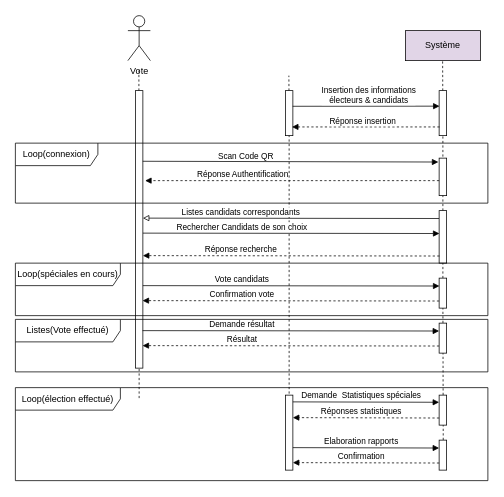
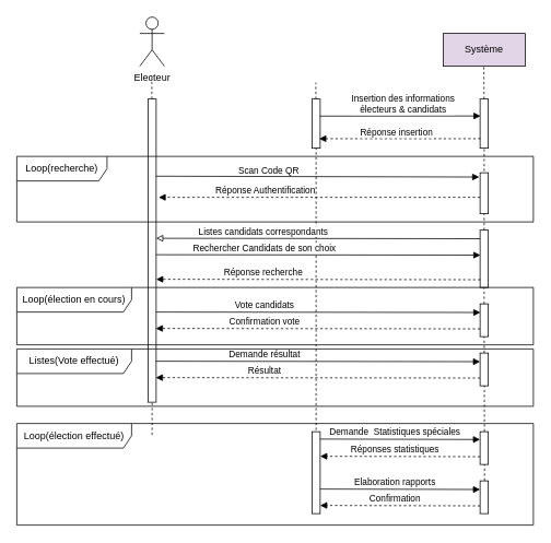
  <mxCell id="0" />
  <mxCell id="1" parent="0" />
  <mxCell id="2" value="Loop(élection effectué)" style="shape=umlFrame;whiteSpace=wrap;html=1;width=140;height=30;" vertex="1" parent="1"><mxGeometry x="20" y="516" width="630" height="124" as="geometry" /></mxCell>
  <mxCell id="3" value="" style="endArrow=none;dashed=1;html=1;" parent="1" edge="1" source="16"><mxGeometry width="50" height="50" relative="1" as="geometry"><mxPoint x="185" y="460" as="sourcePoint" /><mxPoint x="184.66" y="90" as="targetPoint" /></mxGeometry></mxCell>
  <mxCell id="4" value="Système" style="rounded=0;whiteSpace=wrap;html=1;fillColor=#e1d5e7;" parent="1" vertex="1"><mxGeometry x="540" y="40" width="100" height="40" as="geometry" /></mxCell>
- <mxCell id="5" value="Vote" style="shape=umlActor;verticalLabelPosition=bottom;verticalAlign=top;html=1;outlineConnect=0;" parent="1" vertex="1"><mxGeometry x="170" y="20" width="30" height="60" as="geometry" /></mxCell>
+ <mxCell id="5" value="Electeur" style="shape=umlActor;verticalLabelPosition=bottom;verticalAlign=top;html=1;outlineConnect=0;" parent="1" vertex="1"><mxGeometry x="170" y="20" width="30" height="60" as="geometry" /></mxCell>
  <mxCell id="6" value="" style="endArrow=none;dashed=1;html=1;" parent="1" edge="1" source="8"><mxGeometry width="50" height="50" relative="1" as="geometry"><mxPoint x="385" y="470" as="sourcePoint" /><mxPoint x="384.66" y="100" as="targetPoint" /></mxGeometry></mxCell>
  <mxCell id="7" value="" style="endArrow=none;dashed=1;html=1;" parent="1" edge="1" source="12"><mxGeometry width="50" height="50" relative="1" as="geometry"><mxPoint x="590" y="450" as="sourcePoint" /><mxPoint x="589.66" y="80" as="targetPoint" /></mxGeometry></mxCell>
  <mxCell id="8" value="" style="rounded=0;whiteSpace=wrap;html=1;direction=south;" vertex="1" parent="1"><mxGeometry x="380" y="120" width="10" height="60" as="geometry" /></mxCell>
  <mxCell id="9" value="" style="endArrow=none;dashed=1;html=1;" edge="1" parent="1" target="8"><mxGeometry width="50" height="50" relative="1" as="geometry"><mxPoint x="385" y="530" as="sourcePoint" /><mxPoint x="384.66" y="100" as="targetPoint" /></mxGeometry></mxCell>
  <mxCell id="10" value="" style="endArrow=block;html=1;exitX=0.348;exitY=0.129;exitDx=0;exitDy=0;exitPerimeter=0;entryX=0.345;entryY=1.043;entryDx=0;entryDy=0;entryPerimeter=0;endFill=1;" edge="1" parent="1"><mxGeometry width="50" height="50" relative="1" as="geometry"><mxPoint x="389.71" y="140.88" as="sourcePoint" /><mxPoint x="585.57" y="140.7" as="targetPoint" /></mxGeometry></mxCell>
  <mxCell id="11" value="Insertion des informations&lt;br&gt;électeurs &amp;amp; candidats" style="edgeLabel;html=1;align=center;verticalAlign=middle;resizable=0;points=[];" vertex="1" connectable="0" parent="10"><mxGeometry x="-0.339" y="1" relative="1" as="geometry"><mxPoint x="35.53" y="-14.82" as="offset" /></mxGeometry></mxCell>
  <mxCell id="12" value="" style="rounded=0;whiteSpace=wrap;html=1;direction=south;" vertex="1" parent="1"><mxGeometry x="585" y="120" width="10" height="60" as="geometry" /></mxCell>
  <mxCell id="13" value="" style="endArrow=none;dashed=1;html=1;" edge="1" parent="1" source="25" target="12"><mxGeometry width="50" height="50" relative="1" as="geometry"><mxPoint x="590" y="450" as="sourcePoint" /><mxPoint x="589.66" y="80" as="targetPoint" /></mxGeometry></mxCell>
  <mxCell id="14" value="" style="endArrow=block;html=1;exitX=0.807;exitY=0.94;exitDx=0;exitDy=0;exitPerimeter=0;endFill=1;dashed=1;entryX=0.807;entryY=0.12;entryDx=0;entryDy=0;entryPerimeter=0;" edge="1" parent="1" source="12" target="8"><mxGeometry width="50" height="50" relative="1" as="geometry"><mxPoint x="465" y="210" as="sourcePoint" /><mxPoint x="390" y="170" as="targetPoint" /></mxGeometry></mxCell>
  <mxCell id="15" value="Réponse insertion" style="edgeLabel;html=1;align=center;verticalAlign=middle;resizable=0;points=[];" vertex="1" connectable="0" parent="14"><mxGeometry x="0.049" relative="1" as="geometry"><mxPoint y="-8.42" as="offset" /></mxGeometry></mxCell>
  <mxCell id="16" value="" style="rounded=0;whiteSpace=wrap;html=1;direction=south;" vertex="1" parent="1"><mxGeometry x="180" y="120" width="10" height="370" as="geometry" /></mxCell>
  <mxCell id="17" value="" style="endArrow=none;dashed=1;html=1;" edge="1" parent="1" target="16"><mxGeometry width="50" height="50" relative="1" as="geometry"><mxPoint x="185" y="530" as="sourcePoint" /><mxPoint x="184.66" y="90" as="targetPoint" /></mxGeometry></mxCell>
  <mxCell id="18" value="" style="endArrow=block;html=1;endFill=1;exitX=0.28;exitY=0.017;exitDx=0;exitDy=0;exitPerimeter=0;entryX=0.104;entryY=1.1;entryDx=0;entryDy=0;entryPerimeter=0;" edge="1" parent="1" target="20"><mxGeometry width="50" height="50" relative="1" as="geometry"><mxPoint x="189.83" y="214.2" as="sourcePoint" /><mxPoint x="590" y="214" as="targetPoint" /></mxGeometry></mxCell>
  <mxCell id="19" value="Scan Code QR" style="edgeLabel;html=1;align=center;verticalAlign=middle;resizable=0;points=[];" vertex="1" connectable="0" parent="18"><mxGeometry x="-0.303" relative="1" as="geometry"><mxPoint y="-8" as="offset" /></mxGeometry></mxCell>
  <mxCell id="20" value="" style="rounded=0;whiteSpace=wrap;html=1;direction=south;" vertex="1" parent="1"><mxGeometry x="585" y="210" width="10" height="50" as="geometry" /></mxCell>
  <mxCell id="21" value="" style="endArrow=block;html=1;exitX=0.807;exitY=0.94;exitDx=0;exitDy=0;exitPerimeter=0;endFill=1;dashed=1;" edge="1" parent="1"><mxGeometry width="50" height="50" relative="1" as="geometry"><mxPoint x="585" y="240" as="sourcePoint" /><mxPoint x="193" y="240" as="targetPoint" /></mxGeometry></mxCell>
  <mxCell id="22" value="Réponse Authentification" style="edgeLabel;html=1;align=center;verticalAlign=middle;resizable=0;points=[];" vertex="1" connectable="0" parent="21"><mxGeometry x="0.049" relative="1" as="geometry"><mxPoint x="-56.56" y="-8.42" as="offset" /></mxGeometry></mxCell>
  <mxCell id="23" value="" style="endArrow=block;html=1;exitX=0.807;exitY=0.94;exitDx=0;exitDy=0;exitPerimeter=0;endFill=0;entryX=0.412;entryY=0.042;entryDx=0;entryDy=0;entryPerimeter=0;" edge="1" parent="1"><mxGeometry width="50" height="50" relative="1" as="geometry"><mxPoint x="585.42" y="290.52" as="sourcePoint" /><mxPoint x="190" y="290" as="targetPoint" /></mxGeometry></mxCell>
  <mxCell id="24" value="Listes candidats correspondants&amp;nbsp;" style="edgeLabel;html=1;align=center;verticalAlign=middle;resizable=0;points=[];" vertex="1" connectable="0" parent="23"><mxGeometry x="0.049" relative="1" as="geometry"><mxPoint x="-56.56" y="-8.42" as="offset" /></mxGeometry></mxCell>
  <mxCell id="25" value="" style="rounded=0;whiteSpace=wrap;html=1;direction=south;" vertex="1" parent="1"><mxGeometry x="585" y="280" width="10" height="70" as="geometry" /></mxCell>
  <mxCell id="26" value="" style="endArrow=none;dashed=1;html=1;" edge="1" parent="1" source="33" target="25"><mxGeometry width="50" height="50" relative="1" as="geometry"><mxPoint x="590" y="450" as="sourcePoint" /><mxPoint x="590" y="180" as="targetPoint" /></mxGeometry></mxCell>
  <mxCell id="27" value="" style="endArrow=none;html=1;exitX=0.807;exitY=0.94;exitDx=0;exitDy=0;exitPerimeter=0;endFill=0;entryX=0.412;entryY=0.042;entryDx=0;entryDy=0;entryPerimeter=0;startArrow=block;startFill=1;" edge="1" parent="1"><mxGeometry width="50" height="50" relative="1" as="geometry"><mxPoint x="585.42" y="310.52" as="sourcePoint" /><mxPoint x="190" y="310" as="targetPoint" /></mxGeometry></mxCell>
  <mxCell id="28" value="Rechercher Candidats de son choix" style="edgeLabel;html=1;align=center;verticalAlign=middle;resizable=0;points=[];" vertex="1" connectable="0" parent="27"><mxGeometry x="0.049" relative="1" as="geometry"><mxPoint x="-56.56" y="-8.42" as="offset" /></mxGeometry></mxCell>
  <mxCell id="29" value="" style="endArrow=block;html=1;exitX=0.807;exitY=0.94;exitDx=0;exitDy=0;exitPerimeter=0;endFill=1;entryX=0.412;entryY=0.042;entryDx=0;entryDy=0;entryPerimeter=0;startArrow=none;startFill=0;dashed=1;" edge="1" parent="1"><mxGeometry width="50" height="50" relative="1" as="geometry"><mxPoint x="585.42" y="340.52" as="sourcePoint" /><mxPoint x="190" y="340" as="targetPoint" /></mxGeometry></mxCell>
  <mxCell id="30" value="Réponse recherche&amp;nbsp;" style="edgeLabel;html=1;align=center;verticalAlign=middle;resizable=0;points=[];" vertex="1" connectable="0" parent="29"><mxGeometry x="0.049" relative="1" as="geometry"><mxPoint x="-56.56" y="-8.42" as="offset" /></mxGeometry></mxCell>
  <mxCell id="31" value="" style="endArrow=none;html=1;exitX=0.807;exitY=0.94;exitDx=0;exitDy=0;exitPerimeter=0;endFill=0;entryX=0.412;entryY=0.042;entryDx=0;entryDy=0;entryPerimeter=0;startArrow=block;startFill=1;" edge="1" parent="1"><mxGeometry width="50" height="50" relative="1" as="geometry"><mxPoint x="585.42" y="380.52" as="sourcePoint" /><mxPoint x="190" y="380" as="targetPoint" /></mxGeometry></mxCell>
  <mxCell id="32" value="Vote candidats" style="edgeLabel;html=1;align=center;verticalAlign=middle;resizable=0;points=[];" vertex="1" connectable="0" parent="31"><mxGeometry x="0.049" relative="1" as="geometry"><mxPoint x="-56.56" y="-8.42" as="offset" /></mxGeometry></mxCell>
  <mxCell id="33" value="" style="rounded=0;whiteSpace=wrap;html=1;direction=south;" vertex="1" parent="1"><mxGeometry x="585" y="370" width="10" height="40" as="geometry" /></mxCell>
  <mxCell id="34" value="" style="endArrow=none;dashed=1;html=1;exitX=0.896;exitY=0.443;exitDx=0;exitDy=0;exitPerimeter=0;" edge="1" parent="1" source="47" target="33"><mxGeometry width="50" height="50" relative="1" as="geometry"><mxPoint x="590" y="651.143" as="sourcePoint" /><mxPoint x="590" y="350" as="targetPoint" /></mxGeometry></mxCell>
  <mxCell id="35" value="" style="endArrow=block;html=1;exitX=0.807;exitY=0.94;exitDx=0;exitDy=0;exitPerimeter=0;endFill=1;entryX=0.412;entryY=0.042;entryDx=0;entryDy=0;entryPerimeter=0;startArrow=none;startFill=0;dashed=1;" edge="1" parent="1"><mxGeometry width="50" height="50" relative="1" as="geometry"><mxPoint x="585" y="400.52" as="sourcePoint" /><mxPoint x="189.58" y="400" as="targetPoint" /></mxGeometry></mxCell>
  <mxCell id="36" value="Confirmation vote" style="edgeLabel;html=1;align=center;verticalAlign=middle;resizable=0;points=[];" vertex="1" connectable="0" parent="35"><mxGeometry x="0.049" relative="1" as="geometry"><mxPoint x="-56.56" y="-8.42" as="offset" /></mxGeometry></mxCell>
  <mxCell id="37" value="" style="endArrow=none;html=1;exitX=0.807;exitY=0.94;exitDx=0;exitDy=0;exitPerimeter=0;endFill=0;entryX=0.412;entryY=0.042;entryDx=0;entryDy=0;entryPerimeter=0;startArrow=block;startFill=1;" edge="1" parent="1"><mxGeometry width="50" height="50" relative="1" as="geometry"><mxPoint x="585" y="440.52" as="sourcePoint" /><mxPoint x="189.58" y="440" as="targetPoint" /></mxGeometry></mxCell>
  <mxCell id="38" value="Demande résultat" style="edgeLabel;html=1;align=center;verticalAlign=middle;resizable=0;points=[];" vertex="1" connectable="0" parent="37"><mxGeometry x="0.049" relative="1" as="geometry"><mxPoint x="-56.56" y="-8.42" as="offset" /></mxGeometry></mxCell>
  <mxCell id="39" value="" style="rounded=0;whiteSpace=wrap;html=1;direction=south;" vertex="1" parent="1"><mxGeometry x="585" y="526" width="10" height="40" as="geometry" /></mxCell>
  <mxCell id="40" value="" style="endArrow=block;html=1;exitX=0.807;exitY=0.94;exitDx=0;exitDy=0;exitPerimeter=0;endFill=1;entryX=0.412;entryY=0.042;entryDx=0;entryDy=0;entryPerimeter=0;startArrow=none;startFill=0;dashed=1;" edge="1" parent="1"><mxGeometry width="50" height="50" relative="1" as="geometry"><mxPoint x="585" y="460.52" as="sourcePoint" /><mxPoint x="189.58" y="460" as="targetPoint" /></mxGeometry></mxCell>
  <mxCell id="41" value="Résultat" style="edgeLabel;html=1;align=center;verticalAlign=middle;resizable=0;points=[];" vertex="1" connectable="0" parent="40"><mxGeometry x="0.049" relative="1" as="geometry"><mxPoint x="-56.56" y="-8.42" as="offset" /></mxGeometry></mxCell>
  <mxCell id="42" value="" style="rounded=0;whiteSpace=wrap;html=1;direction=south;" vertex="1" parent="1"><mxGeometry x="380" y="526" width="10" height="100" as="geometry" /></mxCell>
  <mxCell id="43" value="" style="endArrow=none;html=1;exitX=0.807;exitY=0.94;exitDx=0;exitDy=0;exitPerimeter=0;endFill=0;startArrow=block;startFill=1;" edge="1" parent="1"><mxGeometry width="50" height="50" relative="1" as="geometry"><mxPoint x="585" y="535.52" as="sourcePoint" /><mxPoint x="390" y="535" as="targetPoint" /></mxGeometry></mxCell>
  <mxCell id="44" value="Demande&amp;nbsp; Statistiques spéciales" style="edgeLabel;html=1;align=center;verticalAlign=middle;resizable=0;points=[];" vertex="1" connectable="0" parent="43"><mxGeometry x="0.049" relative="1" as="geometry"><mxPoint x="-2.62" y="-9.25" as="offset" /></mxGeometry></mxCell>
  <mxCell id="45" value="" style="endArrow=block;html=1;exitX=0.807;exitY=0.94;exitDx=0;exitDy=0;exitPerimeter=0;endFill=1;startArrow=none;startFill=0;dashed=1;" edge="1" parent="1"><mxGeometry width="50" height="50" relative="1" as="geometry"><mxPoint x="585" y="556.52" as="sourcePoint" /><mxPoint x="390" y="556" as="targetPoint" /></mxGeometry></mxCell>
  <mxCell id="46" value="Réponses statistiques" style="edgeLabel;html=1;align=center;verticalAlign=middle;resizable=0;points=[];" vertex="1" connectable="0" parent="45"><mxGeometry x="0.049" relative="1" as="geometry"><mxPoint x="-2.62" y="-9.25" as="offset" /></mxGeometry></mxCell>
  <mxCell id="47" value="" style="rounded=0;whiteSpace=wrap;html=1;direction=south;" vertex="1" parent="1"><mxGeometry x="585" y="586" width="10" height="40" as="geometry" /></mxCell>
  <mxCell id="48" value="" style="endArrow=none;html=1;exitX=0.807;exitY=0.94;exitDx=0;exitDy=0;exitPerimeter=0;endFill=0;startArrow=block;startFill=1;" edge="1" parent="1"><mxGeometry width="50" height="50" relative="1" as="geometry"><mxPoint x="585" y="596.52" as="sourcePoint" /><mxPoint x="390" y="596" as="targetPoint" /></mxGeometry></mxCell>
  <mxCell id="49" value="Elaboration rapports" style="edgeLabel;html=1;align=center;verticalAlign=middle;resizable=0;points=[];" vertex="1" connectable="0" parent="48"><mxGeometry x="0.049" relative="1" as="geometry"><mxPoint x="-2.62" y="-9.25" as="offset" /></mxGeometry></mxCell>
  <mxCell id="50" value="" style="endArrow=block;html=1;exitX=0.807;exitY=0.94;exitDx=0;exitDy=0;exitPerimeter=0;endFill=1;startArrow=none;startFill=0;dashed=1;" edge="1" parent="1"><mxGeometry width="50" height="50" relative="1" as="geometry"><mxPoint x="585" y="616.52" as="sourcePoint" /><mxPoint x="390" y="616" as="targetPoint" /></mxGeometry></mxCell>
  <mxCell id="51" value="Confirmation" style="edgeLabel;html=1;align=center;verticalAlign=middle;resizable=0;points=[];" vertex="1" connectable="0" parent="50"><mxGeometry x="0.049" relative="1" as="geometry"><mxPoint x="-2.62" y="-9.25" as="offset" /></mxGeometry></mxCell>
- <mxCell id="52" value="Loop(connexion)" style="shape=umlFrame;whiteSpace=wrap;html=1;width=110;height=30;" vertex="1" parent="1"><mxGeometry x="20" y="190" width="630" height="80" as="geometry" /></mxCell>
+ <mxCell id="52" value="Loop(recherche)" style="shape=umlFrame;whiteSpace=wrap;html=1;width=110;height=30;" vertex="1" parent="1"><mxGeometry x="20" y="190" width="630" height="80" as="geometry" /></mxCell>
  <mxCell id="53" value="" style="rounded=0;whiteSpace=wrap;html=1;direction=south;" vertex="1" parent="1"><mxGeometry x="585" y="430" width="10" height="40" as="geometry" /></mxCell>
  <mxCell id="54" value="Listes(Vote effectué)" style="shape=umlFrame;whiteSpace=wrap;html=1;width=140;height=30;" vertex="1" parent="1"><mxGeometry x="20" y="425" width="630" height="70" as="geometry" /></mxCell>
- <mxCell id="55" value="Loop(spéciales en cours)" style="shape=umlFrame;whiteSpace=wrap;html=1;width=140;height=30;" vertex="1" parent="1"><mxGeometry x="20" y="350" width="630" height="70" as="geometry" /></mxCell>
+ <mxCell id="55" value="Loop(élection en cours)" style="shape=umlFrame;whiteSpace=wrap;html=1;width=140;height=30;" vertex="1" parent="1"><mxGeometry x="20" y="350" width="630" height="70" as="geometry" /></mxCell>
